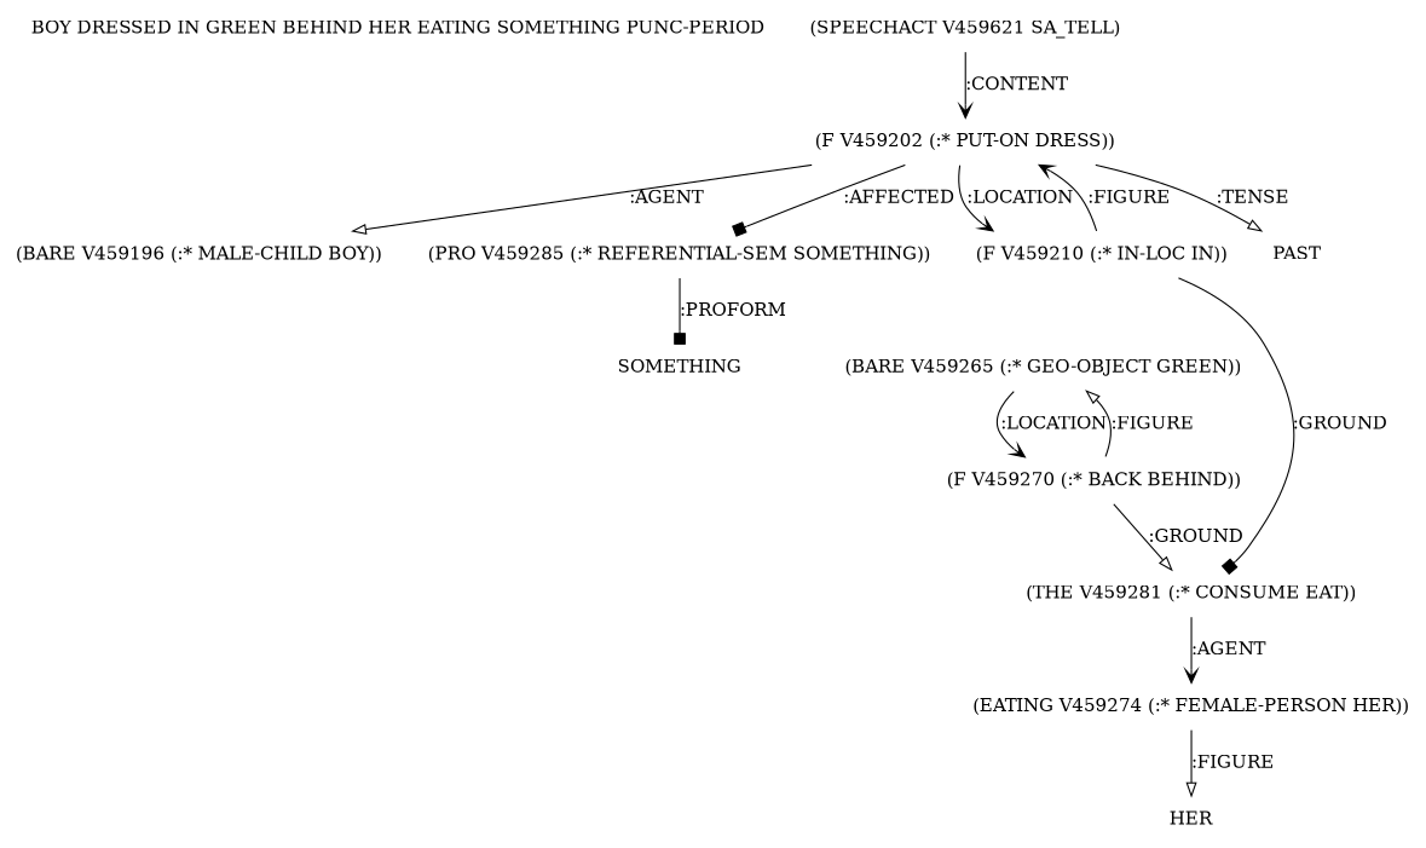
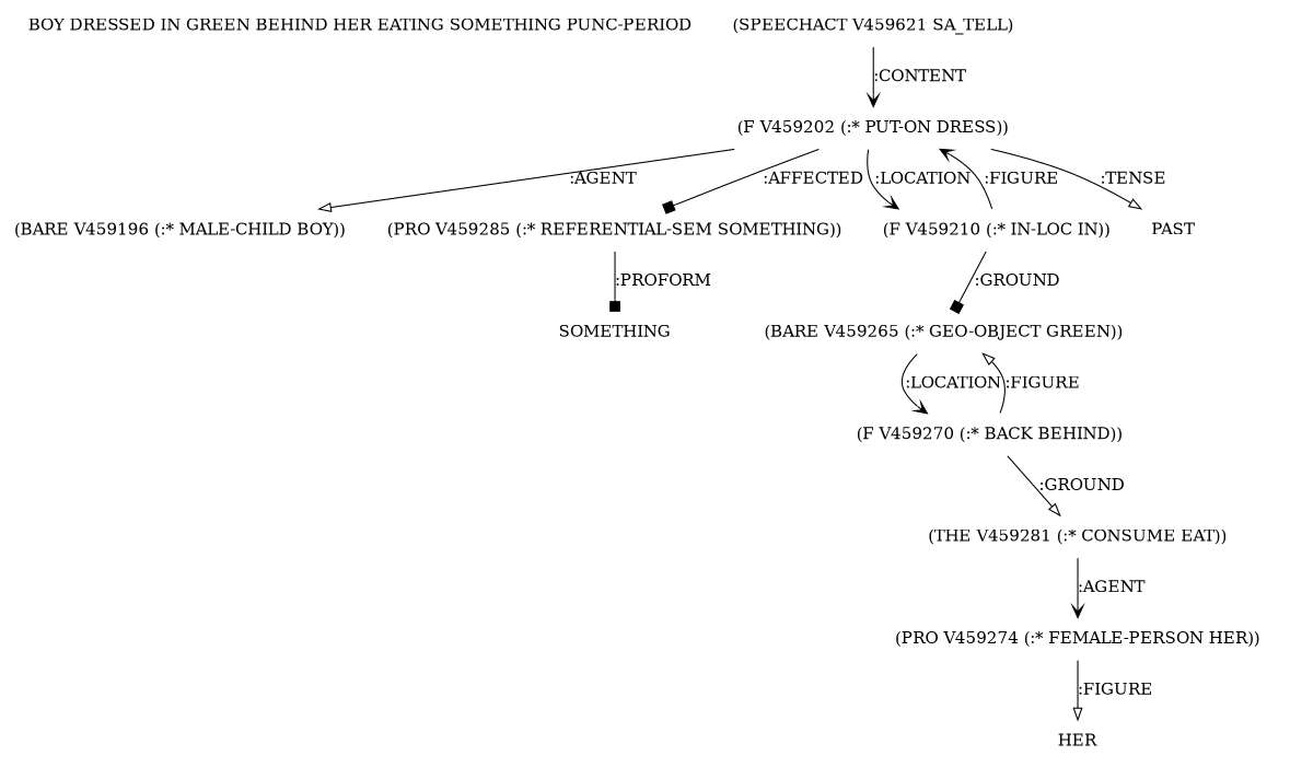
  digraph {
    node [shape=none]
    edge [arrowhead=vee]
    "BOY DRESSED IN GREEN BEHIND HER EATING SOMETHING PUNC-PERIOD"
    n2 [label="(SPEECHACT V459621 SA_TELL)"]
    n3 [label="(F V459202 (:* PUT-ON DRESS))"]
    n4 [label="(BARE V459196 (:* MALE-CHILD BOY))"]
    n5 [label="(PRO V459285 (:* REFERENTIAL-SEM SOMETHING))"]
    n6 [label="(F V459210 (:* IN-LOC IN))"]
    n7 [label=PAST]
    n8 [label=SOMETHING]
    n9 [label="(BARE V459265 (:* GEO-OBJECT GREEN))"]
    n10 [label="(F V459270 (:* BACK BEHIND))"]
    n11 [label="(THE V459281 (:* CONSUME EAT))"]
-   n12 [label="(EATING V459274 (:* FEMALE-PERSON HER))"]
+   n12 [label="(PRO V459274 (:* FEMALE-PERSON HER))"]
    n13 [label=HER]
    n2 -> n3 [label=":CONTENT"]
    n3 -> n4 [arrowhead=onormal label=":AGENT"]
    n3 -> n5 [arrowhead=box label=":AFFECTED"]
    n3 -> n6 [label=":LOCATION"]
    n3 -> n7 [arrowhead=onormal label=":TENSE"]
    n5 -> n8 [arrowhead=box label=":PROFORM"]
    n6 -> n3 [label=":FIGURE"]
-   n6 -> n11 [arrowhead=box label=":GROUND"]
+   n6 -> n9 [arrowhead=box label=":GROUND"]
    n9 -> n10 [label=":LOCATION"]
    n10 -> n9 [arrowhead=onormal label=":FIGURE"]
    n10 -> n11 [arrowhead=onormal label=":GROUND"]
    n11 -> n12 [label=":AGENT"]
    n12 -> n13 [arrowhead=onormal label=":FIGURE"]
  }
